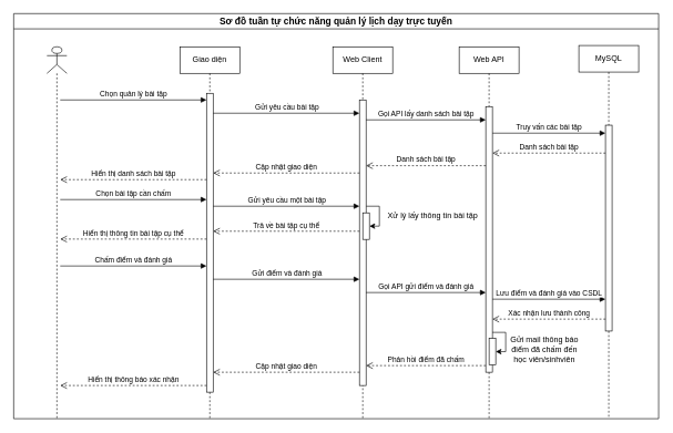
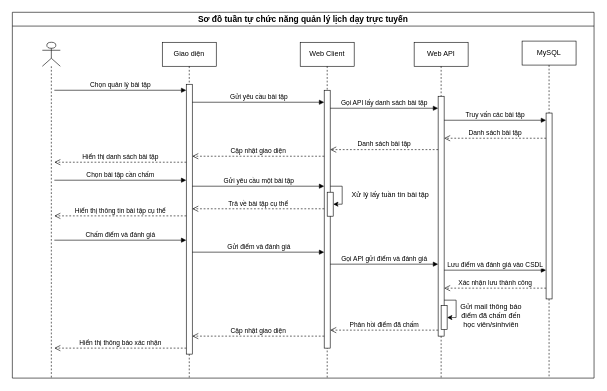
  <mxCell id="0" />
  <mxCell id="1" parent="0" />
  <mxCell id="2" value="Sơ đồ tuần tự chức năng quản lý lịch dạy trực tuyến" style="swimlane;whiteSpace=wrap;html=1;startSize=23;fontSize=14;" vertex="1" parent="1"><mxGeometry x="20" y="20" width="970" height="610" as="geometry" /></mxCell>
  <mxCell id="3" value="" style="shape=umlLifeline;perimeter=lifelinePerimeter;whiteSpace=wrap;html=1;container=1;dropTarget=0;collapsible=0;recursiveResize=0;outlineConnect=0;portConstraint=eastwest;newEdgeStyle={&quot;curved&quot;:0,&quot;rounded&quot;:0};participant=umlActor;" vertex="1" parent="2"><mxGeometry x="50" y="50" width="30" height="560" as="geometry" /></mxCell>
  <mxCell id="4" value="Giao diện" style="shape=umlLifeline;perimeter=lifelinePerimeter;whiteSpace=wrap;html=1;container=1;dropTarget=0;collapsible=0;recursiveResize=0;outlineConnect=0;portConstraint=eastwest;newEdgeStyle={&quot;curved&quot;:0,&quot;rounded&quot;:0};" vertex="1" parent="2"><mxGeometry x="250" y="50" width="90" height="560" as="geometry" /></mxCell>
  <mxCell id="5" value="" style="html=1;points=[[0,0,0,0,5],[0,1,0,0,-5],[1,0,0,0,5],[1,1,0,0,-5]];perimeter=orthogonalPerimeter;outlineConnect=0;targetShapes=umlLifeline;portConstraint=eastwest;newEdgeStyle={&quot;curved&quot;:0,&quot;rounded&quot;:0};" vertex="1" parent="4"><mxGeometry x="40" y="70" width="10" height="450" as="geometry" /></mxCell>
  <mxCell id="6" value="Web Client" style="shape=umlLifeline;perimeter=lifelinePerimeter;whiteSpace=wrap;html=1;container=1;dropTarget=0;collapsible=0;recursiveResize=0;outlineConnect=0;portConstraint=eastwest;newEdgeStyle={&quot;curved&quot;:0,&quot;rounded&quot;:0};" vertex="1" parent="2"><mxGeometry x="480" y="50" width="90" height="560" as="geometry" /></mxCell>
  <mxCell id="7" style="edgeStyle=orthogonalEdgeStyle;rounded=0;orthogonalLoop=1;jettySize=auto;html=1;curved=0;" edge="1" parent="6" source="8" target="9"><mxGeometry relative="1" as="geometry"><Array as="points"><mxPoint x="70" y="240" /><mxPoint x="70" y="270" /></Array></mxGeometry></mxCell>
  <mxCell id="8" value="&lt;span style=&quot;color: rgba(0, 0, 0, 0); font-family: monospace; font-size: 0px; text-align: start;&quot;&gt;%3CmxGraphModel%3E%3Croot%3E%3CmxCell%20id%3D%220%22%2F%3E%3CmxCell%20id%3D%221%22%20parent%3D%220%22%2F%3E%3CmxCell%20id%3D%222%22%20value%3D%22G%E1%BB%8Di%20API%20t%C3%ACm%20ki%E1%BA%BFm%20d%E1%BB%AF%20li%E1%BB%87u%22%20style%3D%22html%3D1%3BverticalAlign%3Dbottom%3BendArrow%3Dblock%3Bcurved%3D0%3Brounded%3D0%3B%22%20edge%3D%221%22%20parent%3D%221%22%3E%3CmxGeometry%20width%3D%2280%22%20relative%3D%221%22%20as%3D%22geometry%22%3E%3CmxPoint%20x%3D%22360%22%20y%3D%22730%22%20as%3D%22sourcePoint%22%2F%3E%3CmxPoint%20x%3D%22580%22%20y%3D%22730%22%20as%3D%22targetPoint%22%2F%3E%3C%2FmxGeometry%3E%3C%2FmxCell%3E%3C%2Froot%3E%3C%2FmxGraphModel%3E&lt;/span&gt;" style="html=1;points=[[0,0,0,0,5],[0,1,0,0,-5],[1,0,0,0,5],[1,1,0,0,-5]];perimeter=orthogonalPerimeter;outlineConnect=0;targetShapes=umlLifeline;portConstraint=eastwest;newEdgeStyle={&quot;curved&quot;:0,&quot;rounded&quot;:0};" vertex="1" parent="6"><mxGeometry x="40" y="80" width="10" height="430" as="geometry" /></mxCell>
  <mxCell id="9" value="" style="html=1;points=[[0,0,0,0,5],[0,1,0,0,-5],[1,0,0,0,5],[1,1,0,0,-5]];perimeter=orthogonalPerimeter;outlineConnect=0;targetShapes=umlLifeline;portConstraint=eastwest;newEdgeStyle={&quot;curved&quot;:0,&quot;rounded&quot;:0};" vertex="1" parent="6"><mxGeometry x="45" y="250" width="10" height="40" as="geometry" /></mxCell>
  <mxCell id="10" value="Web API" style="shape=umlLifeline;perimeter=lifelinePerimeter;whiteSpace=wrap;html=1;container=1;dropTarget=0;collapsible=0;recursiveResize=0;outlineConnect=0;portConstraint=eastwest;newEdgeStyle={&quot;curved&quot;:0,&quot;rounded&quot;:0};" vertex="1" parent="2"><mxGeometry x="670" y="50" width="90" height="560" as="geometry" /></mxCell>
  <mxCell id="11" value="" style="html=1;points=[[0,0,0,0,5],[0,1,0,0,-5],[1,0,0,0,5],[1,1,0,0,-5]];perimeter=orthogonalPerimeter;outlineConnect=0;targetShapes=umlLifeline;portConstraint=eastwest;newEdgeStyle={&quot;curved&quot;:0,&quot;rounded&quot;:0};" vertex="1" parent="10"><mxGeometry x="40" y="90" width="10" height="400" as="geometry" /></mxCell>
  <mxCell id="12" value="Chọn bài tập cần chấm" style="html=1;verticalAlign=bottom;endArrow=block;curved=0;rounded=0;" edge="1" parent="2"><mxGeometry width="80" relative="1" as="geometry"><mxPoint x="70" y="280" as="sourcePoint" /><mxPoint x="290" y="280" as="targetPoint" /></mxGeometry></mxCell>
  <mxCell id="13" value="Gửi yêu cầu một bài tập" style="html=1;verticalAlign=bottom;endArrow=block;curved=0;rounded=0;" edge="1" parent="2"><mxGeometry x="0.005" width="80" relative="1" as="geometry"><mxPoint x="300" y="290" as="sourcePoint" /><mxPoint x="520" y="290" as="targetPoint" /><mxPoint as="offset" /></mxGeometry></mxCell>
  <mxCell id="14" value="MySQL" style="shape=umlLifeline;perimeter=lifelinePerimeter;whiteSpace=wrap;html=1;container=1;dropTarget=0;collapsible=0;recursiveResize=0;outlineConnect=0;portConstraint=eastwest;newEdgeStyle={&quot;curved&quot;:0,&quot;rounded&quot;:0};" vertex="1" parent="2"><mxGeometry x="850" y="48" width="90" height="560" as="geometry" /></mxCell>
  <mxCell id="15" value="" style="html=1;points=[[0,0,0,0,5],[0,1,0,0,-5],[1,0,0,0,5],[1,1,0,0,-5]];perimeter=orthogonalPerimeter;outlineConnect=0;targetShapes=umlLifeline;portConstraint=eastwest;newEdgeStyle={&quot;curved&quot;:0,&quot;rounded&quot;:0};" vertex="1" parent="14"><mxGeometry x="40" y="120" width="10" height="310" as="geometry" /></mxCell>
  <mxCell id="16" value="Gọi API lấy danh sách bài tập" style="html=1;verticalAlign=bottom;endArrow=block;curved=0;rounded=0;" edge="1" parent="2"><mxGeometry width="80" relative="1" as="geometry"><mxPoint x="530" y="160" as="sourcePoint" /><mxPoint x="710.0" y="160" as="targetPoint" /></mxGeometry></mxCell>
  <mxCell id="17" value="Truy vấn các bài tập" style="html=1;verticalAlign=bottom;endArrow=block;curved=0;rounded=0;" edge="1" parent="2"><mxGeometry width="80" relative="1" as="geometry"><mxPoint x="720" y="180" as="sourcePoint" /><mxPoint x="890" y="180" as="targetPoint" /></mxGeometry></mxCell>
  <mxCell id="18" value="Danh sách bài tập" style="html=1;verticalAlign=bottom;endArrow=open;dashed=1;endSize=8;curved=0;rounded=0;" edge="1" parent="2"><mxGeometry relative="1" as="geometry"><mxPoint x="890" y="210" as="sourcePoint" /><mxPoint x="720" y="210" as="targetPoint" /></mxGeometry></mxCell>
  <mxCell id="19" value="Danh sách bài tập" style="html=1;verticalAlign=bottom;endArrow=open;dashed=1;endSize=8;curved=0;rounded=0;" edge="1" parent="2" target="8"><mxGeometry relative="1" as="geometry"><mxPoint x="710" y="229" as="sourcePoint" /><mxPoint x="540" y="229" as="targetPoint" /></mxGeometry></mxCell>
  <mxCell id="20" value="Cập nhật giao diện" style="html=1;verticalAlign=bottom;endArrow=open;dashed=1;endSize=8;curved=0;rounded=0;" edge="1" parent="2" target="5"><mxGeometry relative="1" as="geometry"><mxPoint x="520" y="240" as="sourcePoint" /><mxPoint x="340" y="240" as="targetPoint" /></mxGeometry></mxCell>
  <mxCell id="21" value="Chọn quản lý bài tập" style="html=1;verticalAlign=bottom;endArrow=block;curved=0;rounded=0;" edge="1" parent="2"><mxGeometry width="80" relative="1" as="geometry"><mxPoint x="70" y="130" as="sourcePoint" /><mxPoint x="290" y="130" as="targetPoint" /></mxGeometry></mxCell>
  <mxCell id="22" value="Gửi yêu cầu bài tập" style="html=1;verticalAlign=bottom;endArrow=block;curved=0;rounded=0;" edge="1" parent="2"><mxGeometry x="0.005" width="80" relative="1" as="geometry"><mxPoint x="300" y="150" as="sourcePoint" /><mxPoint x="520" y="150" as="targetPoint" /><mxPoint as="offset" /></mxGeometry></mxCell>
  <mxCell id="23" value="Hiển thị danh sách bài tập" style="html=1;verticalAlign=bottom;endArrow=open;dashed=1;endSize=8;curved=0;rounded=0;" edge="1" parent="2"><mxGeometry relative="1" as="geometry"><mxPoint x="290" y="250" as="sourcePoint" /><mxPoint x="70" y="250" as="targetPoint" /></mxGeometry></mxCell>
  <mxCell id="24" value="Trả về bài tập cụ thể" style="html=1;verticalAlign=bottom;endArrow=open;dashed=1;endSize=8;curved=0;rounded=0;" edge="1" parent="2"><mxGeometry relative="1" as="geometry"><mxPoint x="520" y="327.66" as="sourcePoint" /><mxPoint x="300" y="327.66" as="targetPoint" /></mxGeometry></mxCell>
  <mxCell id="25" value="Hiển thị thông tin bài tập cụ thể" style="html=1;verticalAlign=bottom;endArrow=open;dashed=1;endSize=8;curved=0;rounded=0;" edge="1" parent="2"><mxGeometry relative="1" as="geometry"><mxPoint x="290" y="339.5" as="sourcePoint" /><mxPoint x="70" y="339.5" as="targetPoint" /></mxGeometry></mxCell>
  <mxCell id="26" value="Chấm điểm và đánh giá" style="html=1;verticalAlign=bottom;endArrow=block;curved=0;rounded=0;" edge="1" parent="2"><mxGeometry width="80" relative="1" as="geometry"><mxPoint x="70" y="380" as="sourcePoint" /><mxPoint x="290" y="380" as="targetPoint" /></mxGeometry></mxCell>
  <mxCell id="27" value="Gửi điểm và đánh giá" style="html=1;verticalAlign=bottom;endArrow=block;curved=0;rounded=0;" edge="1" parent="2"><mxGeometry x="0.005" width="80" relative="1" as="geometry"><mxPoint x="300" y="400" as="sourcePoint" /><mxPoint x="520" y="400" as="targetPoint" /><mxPoint as="offset" /></mxGeometry></mxCell>
  <mxCell id="28" value="Gọi API gửi điểm và đánh giá" style="html=1;verticalAlign=bottom;endArrow=block;curved=0;rounded=0;" edge="1" parent="2"><mxGeometry width="80" relative="1" as="geometry"><mxPoint x="530" y="420" as="sourcePoint" /><mxPoint x="710.0" y="420" as="targetPoint" /></mxGeometry></mxCell>
- <mxCell id="29" value="Xử lý lấy thông tin bài tập" style="text;html=1;align=center;verticalAlign=middle;resizable=0;points=[];autosize=1;strokeColor=none;fillColor=none;" vertex="1" parent="2"><mxGeometry x="550" y="290" width="160" height="30" as="geometry" /></mxCell>
+ <mxCell id="29" value="Xử lý lấy tuần tin bài tập" style="text;html=1;align=center;verticalAlign=middle;resizable=0;points=[];autosize=1;strokeColor=none;fillColor=none;" vertex="1" parent="2"><mxGeometry x="550" y="290" width="160" height="30" as="geometry" /></mxCell>
  <mxCell id="30" value="Lưu điểm và đánh giá vào CSDL" style="html=1;verticalAlign=bottom;endArrow=block;curved=0;rounded=0;" edge="1" parent="2"><mxGeometry width="80" relative="1" as="geometry"><mxPoint x="720" y="430" as="sourcePoint" /><mxPoint x="890" y="430" as="targetPoint" /></mxGeometry></mxCell>
  <mxCell id="31" value="Xác nhận lưu thành công" style="html=1;verticalAlign=bottom;endArrow=open;dashed=1;endSize=8;curved=0;rounded=0;" edge="1" parent="2"><mxGeometry relative="1" as="geometry"><mxPoint x="890" y="460" as="sourcePoint" /><mxPoint x="720" y="460" as="targetPoint" /></mxGeometry></mxCell>
  <mxCell id="32" value="Gửi mail thông báo &lt;br&gt;điểm đã chấm đến&lt;br&gt;học viên/sinhviên" style="text;html=1;align=center;verticalAlign=middle;resizable=0;points=[];autosize=1;strokeColor=none;fillColor=none;" vertex="1" parent="2"><mxGeometry x="733" y="476" width="130" height="60" as="geometry" /></mxCell>
  <mxCell id="33" value="Phản hồi điểm đã chấm" style="html=1;verticalAlign=bottom;endArrow=open;dashed=1;endSize=8;curved=0;rounded=0;" edge="1" parent="2"><mxGeometry relative="1" as="geometry"><mxPoint x="710" y="530" as="sourcePoint" /><mxPoint x="530" y="530" as="targetPoint" /></mxGeometry></mxCell>
  <mxCell id="34" value="Cập nhật giao diện" style="html=1;verticalAlign=bottom;endArrow=open;dashed=1;endSize=8;curved=0;rounded=0;" edge="1" parent="2"><mxGeometry relative="1" as="geometry"><mxPoint x="520" y="540" as="sourcePoint" /><mxPoint x="300" y="540" as="targetPoint" /></mxGeometry></mxCell>
  <mxCell id="35" value="Hiển thị thông báo xác nhận" style="html=1;verticalAlign=bottom;endArrow=open;dashed=1;endSize=8;curved=0;rounded=0;" edge="1" parent="2"><mxGeometry relative="1" as="geometry"><mxPoint x="290" y="560" as="sourcePoint" /><mxPoint x="70" y="560" as="targetPoint" /></mxGeometry></mxCell>
  <mxCell id="36" value="&lt;div&gt;&lt;br&gt;&lt;/div&gt;&lt;div&gt;&lt;br&gt;&lt;/div&gt;" style="html=1;points=[[0,0,0,0,5],[0,1,0,0,-5],[1,0,0,0,5],[1,1,0,0,-5]];perimeter=orthogonalPerimeter;outlineConnect=0;targetShapes=umlLifeline;portConstraint=eastwest;newEdgeStyle={&quot;curved&quot;:0,&quot;rounded&quot;:0};" vertex="1" parent="1"><mxGeometry x="735" y="509" width="10" height="40" as="geometry" /></mxCell>
  <mxCell id="37" style="edgeStyle=orthogonalEdgeStyle;rounded=0;orthogonalLoop=1;jettySize=auto;html=1;curved=0;" edge="1" parent="1" source="11" target="36"><mxGeometry relative="1" as="geometry"><Array as="points"><mxPoint x="760" y="500" /><mxPoint x="760" y="529" /></Array></mxGeometry></mxCell>
